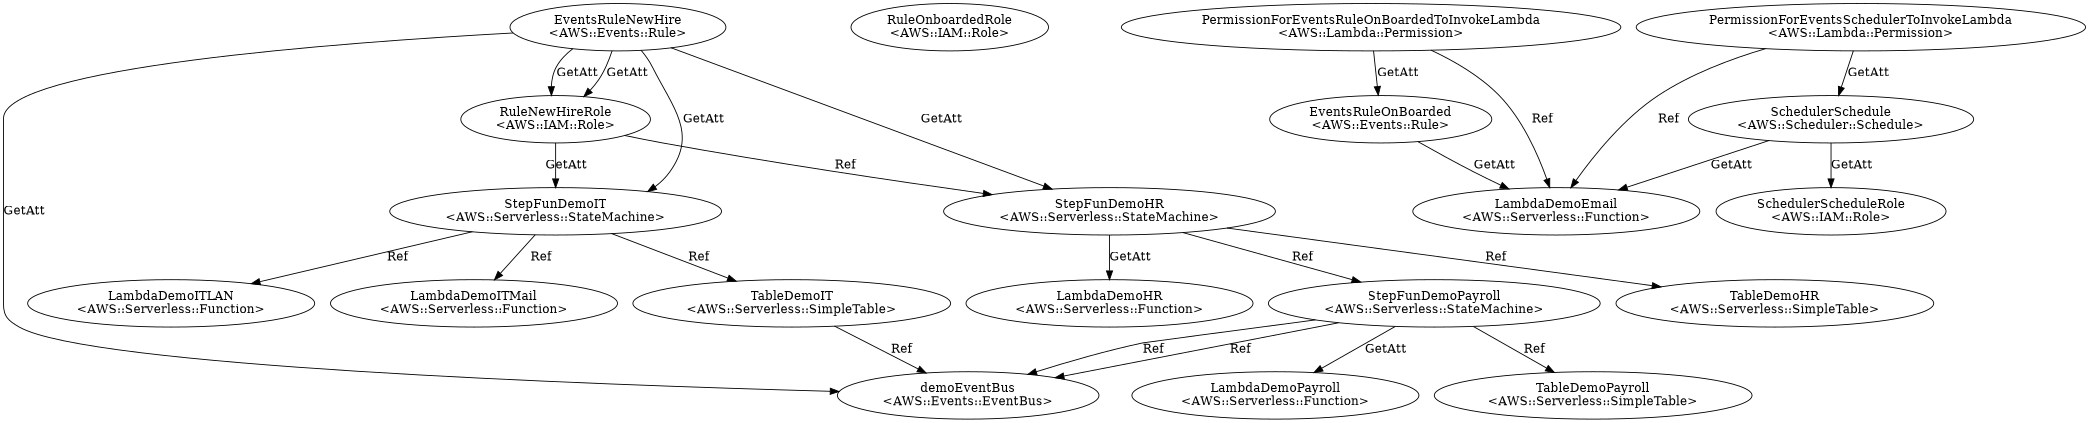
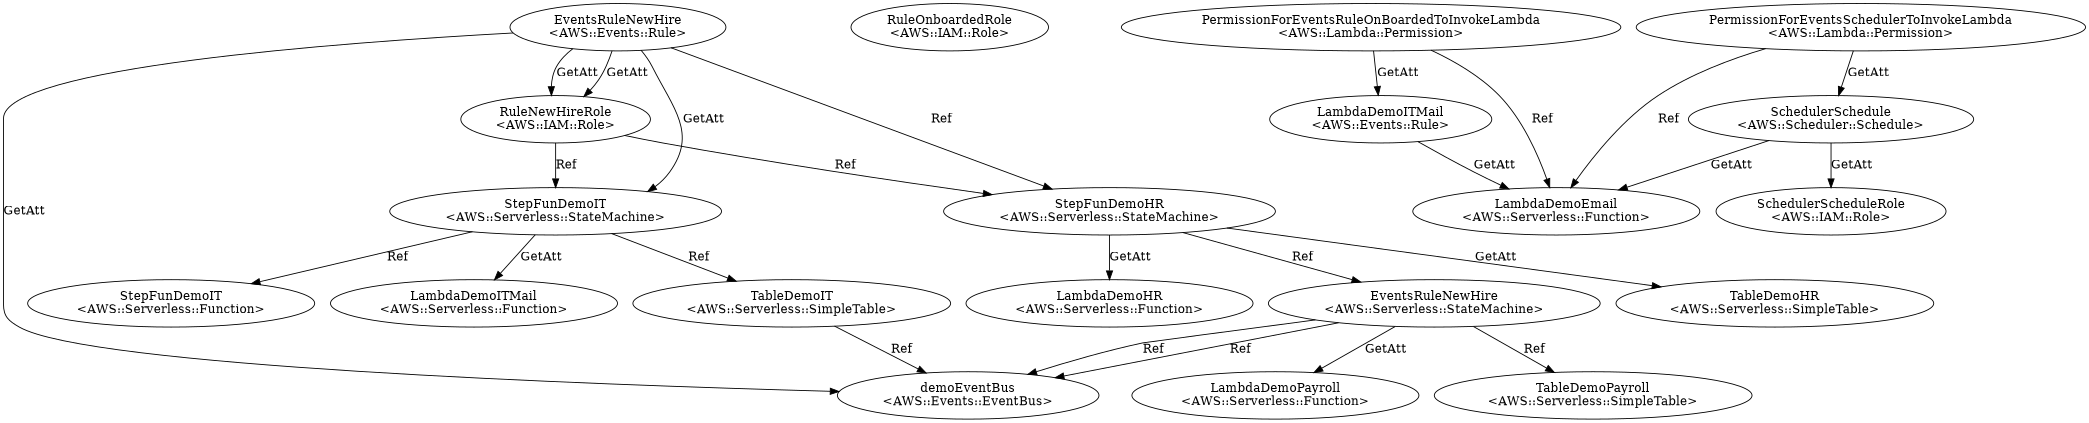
  digraph {
    node [color=black shape=ellipse type=Resource]
    edge [color=black source_paths="['Properties', 'DefinitionSubstitutions', 'DDBTable']"]
    n1 [label="demoEventBus\n<AWS::Events::EventBus>"]
    n2 [label="RuleNewHireRole\n<AWS::IAM::Role>"]
    n3 [label="StepFunDemoIT\n<AWS::Serverless::StateMachine>"]
    n4 [label="StepFunDemoHR\n<AWS::Serverless::StateMachine>"]
-   n5 [label="LambdaDemoITLAN\n<AWS::Serverless::Function>"]
+   n5 [label="StepFunDemoIT\n<AWS::Serverless::Function>"]
    n6 [label="LambdaDemoITMail\n<AWS::Serverless::Function>"]
    n7 [label="TableDemoIT\n<AWS::Serverless::SimpleTable>"]
    n8 [label="LambdaDemoHR\n<AWS::Serverless::Function>"]
-   n9 [label="StepFunDemoPayroll\n<AWS::Serverless::StateMachine>"]
+   n9 [label="EventsRuleNewHire\n<AWS::Serverless::StateMachine>"]
    n10 [label="TableDemoHR\n<AWS::Serverless::SimpleTable>"]
    n11 [label="RuleOnboardedRole\n<AWS::IAM::Role>"]
    n12 [label="SchedulerScheduleRole\n<AWS::IAM::Role>"]
    n13 [label="EventsRuleNewHire\n<AWS::Events::Rule>"]
-   n14 [label="EventsRuleOnBoarded\n<AWS::Events::Rule>"]
+   n14 [label="LambdaDemoITMail\n<AWS::Events::Rule>"]
    n15 [label="LambdaDemoEmail\n<AWS::Serverless::Function>"]
    n16 [label="PermissionForEventsRuleOnBoardedToInvokeLambda\n<AWS::Lambda::Permission>"]
    n17 [label="SchedulerSchedule\n<AWS::Scheduler::Schedule>"]
    n18 [label="PermissionForEventsSchedulerToInvokeLambda\n<AWS::Lambda::Permission>"]
    n19 [label="LambdaDemoPayroll\n<AWS::Serverless::Function>"]
    n20 [label="TableDemoPayroll\n<AWS::Serverless::SimpleTable>"]
-   n2 -> n3 [label=GetAtt source_paths="['Properties', 'Policies', 0, 'PolicyDocument', 'Statement', 0, 'Resource', 1]"]
+   n2 -> n3 [label=Ref source_paths="['Properties', 'Policies', 0, 'PolicyDocument', 'Statement', 0, 'Resource', 1]"]
    n2 -> n4 [label=Ref source_paths="['Properties', 'Policies', 0, 'PolicyDocument', 'Statement', 0, 'Resource', 0]"]
    n3 -> n5 [label=Ref source_paths="['Properties', 'DefinitionSubstitutions', 'demoFunctionLanArn']"]
-   n3 -> n6 [label=Ref source_paths="['Properties', 'DefinitionSubstitutions', 'demoFunctionMailArn']"]
+   n3 -> n6 [label=GetAtt source_paths="['Properties', 'DefinitionSubstitutions', 'demoFunctionMailArn']"]
    n3 -> n7 [label=Ref]
    n4 -> n8 [label=GetAtt source_paths="['Properties', 'DefinitionSubstitutions', 'demoHRFunctionArn']"]
    n4 -> n9 [label=Ref source_paths="['Properties', 'DefinitionSubstitutions', 'demoPayrollStepFunctionArn']"]
-   n4 -> n10 [label=Ref]
+   n4 -> n10 [label=GetAtt]
    n7 -> n1 [label=Ref source_paths="['Properties', 'EventBusName']"]
    n9 -> n1 [label=Ref source_paths="['Properties', 'DefinitionSubstitutions', 'DemoEventBus']"]
    n9 -> n1 [label=Ref source_paths="['Properties', 'Policies', 1, 'EventBridgePutEventsPolicy', 'EventBusName']"]
    n9 -> n19 [label=GetAtt source_paths="['Properties', 'DefinitionSubstitutions', 'demoPayrollFunctionArn']"]
    n9 -> n20 [label=Ref]
    n13 -> n1 [label=GetAtt source_paths="['Properties', 'EventBusName']"]
    n13 -> n2 [label=GetAtt source_paths="['Properties', 'Targets', 0, 'RoleArn']"]
    n13 -> n2 [label=GetAtt source_paths="['Properties', 'Targets', 1, 'RoleArn']"]
    n13 -> n3 [label=GetAtt source_paths="['Properties', 'Targets', 1, 'Arn']"]
-   n13 -> n4 [label=GetAtt source_paths="['Properties', 'Targets', 0, 'Arn']"]
+   n13 -> n4 [label=Ref source_paths="['Properties', 'Targets', 0, 'Arn']"]
    n14 -> n15 [label=GetAtt source_paths="['Properties', 'Targets', 0, 'Arn']"]
    n16 -> n14 [label=GetAtt source_paths="['Properties', 'SourceArn']"]
    n16 -> n15 [label=Ref source_paths="['Properties', 'FunctionName']"]
    n17 -> n12 [label=GetAtt source_paths="['Properties', 'Target', 'RoleArn']"]
    n17 -> n15 [label=GetAtt source_paths="['Properties', 'Target', 'Arn']"]
    n18 -> n15 [label=Ref source_paths="['Properties', 'FunctionName']"]
    n18 -> n17 [label=GetAtt source_paths="['Properties', 'SourceArn']"]
  }
